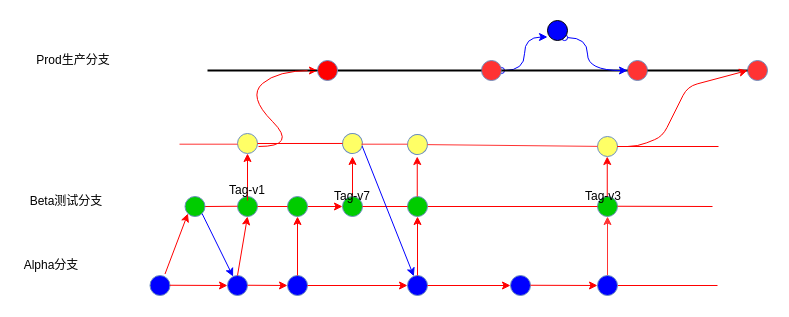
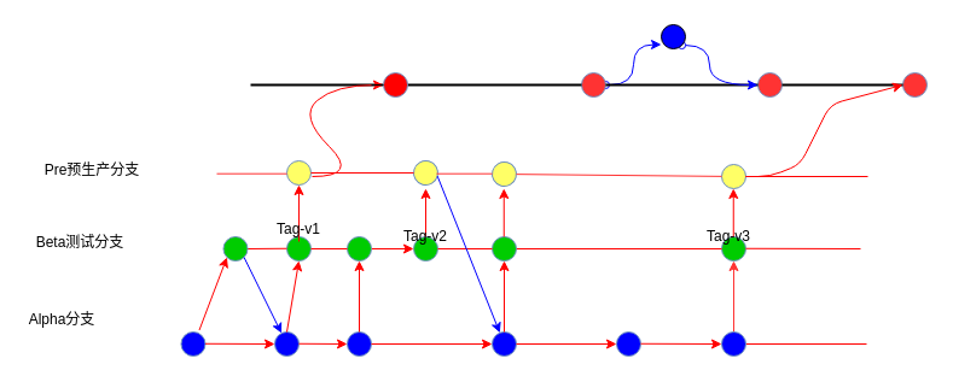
  <mxCell id="0" />
  <mxCell id="1" parent="0" />
  <mxCell id="2" style="edgeStyle=orthogonalEdgeStyle;curved=1;rounded=0;orthogonalLoop=1;jettySize=auto;html=1;exitX=1;exitY=0.5;exitDx=0;exitDy=0;entryX=0;entryY=0.825;entryDx=0;entryDy=0;entryPerimeter=0;startArrow=oval;startFill=0;endArrow=classic;endFill=1;strokeColor=#0000FF;" edge="1" parent="1" source="3" target="12"><mxGeometry relative="1" as="geometry" /></mxCell>
  <mxCell id="3" value="" style="ellipse;whiteSpace=wrap;html=1;aspect=fixed;strokeColor=#6c8ebf;fillColor=#FF3333;" vertex="1" parent="1"><mxGeometry x="481" y="60" width="20" height="20" as="geometry" /></mxCell>
  <mxCell id="4" value="" style="ellipse;whiteSpace=wrap;html=1;aspect=fixed;strokeColor=#6c8ebf;fillColor=#FF3333;" vertex="1" parent="1"><mxGeometry x="627" y="60" width="20" height="20" as="geometry" /></mxCell>
  <mxCell id="5" value="" style="ellipse;whiteSpace=wrap;html=1;aspect=fixed;strokeColor=#6c8ebf;fillColor=#FF3333;" vertex="1" parent="1"><mxGeometry x="747" y="60" width="20" height="20" as="geometry" /></mxCell>
  <mxCell id="6" value="" style="endArrow=none;html=1;entryX=0;entryY=0.5;entryDx=0;entryDy=0;strokeWidth=2;" edge="1" parent="1" source="16" target="3"><mxGeometry width="50" height="50" relative="1" as="geometry"><mxPoint x="307" y="70" as="sourcePoint" /><mxPoint x="357" y="20" as="targetPoint" /></mxGeometry></mxCell>
  <mxCell id="7" value="" style="endArrow=none;html=1;entryX=1;entryY=0.5;entryDx=0;entryDy=0;exitX=0;exitY=0.5;exitDx=0;exitDy=0;strokeWidth=2;" edge="1" parent="1" source="4" target="3"><mxGeometry width="50" height="50" relative="1" as="geometry"><mxPoint x="317" y="80" as="sourcePoint" /><mxPoint x="387" y="80" as="targetPoint" /></mxGeometry></mxCell>
  <mxCell id="8" value="" style="endArrow=none;html=1;entryX=0;entryY=0.5;entryDx=0;entryDy=0;exitX=1;exitY=0.5;exitDx=0;exitDy=0;jumpSize=6;arcSize=20;strokeWidth=2;" edge="1" parent="1" source="4" target="5"><mxGeometry width="50" height="50" relative="1" as="geometry"><mxPoint x="517" y="80" as="sourcePoint" /><mxPoint x="407" y="80" as="targetPoint" /></mxGeometry></mxCell>
  <mxCell id="9" value="" style="endArrow=none;html=1;strokeColor=#000000;entryX=0;entryY=0.5;entryDx=0;entryDy=0;strokeWidth=2;" edge="1" parent="1" target="16"><mxGeometry width="50" height="50" relative="1" as="geometry"><mxPoint x="207" y="70" as="sourcePoint" /><mxPoint x="267" y="40" as="targetPoint" /></mxGeometry></mxCell>
  <mxCell id="10" value="" style="ellipse;whiteSpace=wrap;html=1;aspect=fixed;strokeColor=#6c8ebf;fillColor=#FFFF66;" vertex="1" parent="1"><mxGeometry x="237" y="133" width="20" height="20" as="geometry" /></mxCell>
  <mxCell id="11" style="edgeStyle=orthogonalEdgeStyle;curved=1;rounded=0;orthogonalLoop=1;jettySize=auto;html=1;exitX=1;exitY=1;exitDx=0;exitDy=0;startArrow=oval;startFill=0;endArrow=classic;endFill=1;strokeColor=#0000FF;entryX=0;entryY=0.5;entryDx=0;entryDy=0;" edge="1" parent="1" source="12" target="4"><mxGeometry relative="1" as="geometry"><mxPoint x="477" y="70" as="targetPoint" /><Array as="points"><mxPoint x="587" y="37" /><mxPoint x="587" y="70" /></Array></mxGeometry></mxCell>
  <mxCell id="12" value="" style="ellipse;whiteSpace=wrap;html=1;aspect=fixed;fillColor=#0000FF;" vertex="1" parent="1"><mxGeometry x="547" y="20" width="20" height="20" as="geometry" /></mxCell>
  <mxCell id="13" value="" style="ellipse;whiteSpace=wrap;html=1;aspect=fixed;strokeColor=#6c8ebf;fillColor=#FFFF66;rotation=15;" vertex="1" parent="1"><mxGeometry x="342" y="133" width="20" height="20" as="geometry" /></mxCell>
  <mxCell id="14" value="" style="endArrow=none;html=1;exitX=1;exitY=0.5;exitDx=0;exitDy=0;strokeColor=#FF0000;" edge="1" parent="1" source="10" target="13"><mxGeometry width="50" height="50" relative="1" as="geometry"><mxPoint x="322" y="146" as="sourcePoint" /><mxPoint x="486" y="146" as="targetPoint" /></mxGeometry></mxCell>
  <mxCell id="15" value="" style="curved=1;endArrow=classic;html=1;strokeColor=#FF0000;entryX=0;entryY=0.5;entryDx=0;entryDy=0;" edge="1" parent="1" target="16"><mxGeometry width="50" height="50" relative="1" as="geometry"><mxPoint x="258" y="146" as="sourcePoint" /><mxPoint x="287" y="66" as="targetPoint" /><Array as="points"><mxPoint x="297" y="146" /><mxPoint x="247" y="96" /><mxPoint x="277" y="70" /></Array></mxGeometry></mxCell>
  <mxCell id="16" value="" style="ellipse;whiteSpace=wrap;html=1;aspect=fixed;strokeColor=#6c8ebf;fillColor=#FF0000;" vertex="1" parent="1"><mxGeometry x="317" y="60" width="20" height="20" as="geometry" /></mxCell>
  <mxCell id="17" value="" style="endArrow=none;html=1;entryX=0;entryY=0.5;entryDx=0;entryDy=0;" edge="1" parent="1" target="16"><mxGeometry width="50" height="50" relative="1" as="geometry"><mxPoint x="307" y="70" as="sourcePoint" /><mxPoint x="487" y="70" as="targetPoint" /></mxGeometry></mxCell>
  <mxCell id="18" value="" style="group" vertex="1" connectable="0" parent="1"><mxGeometry x="30.5" y="131" width="90" height="30" as="geometry" /></mxCell>
+ <mxCell id="19" value="Pre预生产分支" style="text;html=1;strokeColor=none;fillColor=none;align=center;verticalAlign=middle;whiteSpace=wrap;rounded=0;" vertex="1" parent="18"><mxGeometry width="90" height="20" as="geometry" /></mxCell>
  <mxCell id="20" value="" style="group" vertex="1" connectable="0" parent="1"><mxGeometry y="50" width="85" height="30" as="geometry" x="28" /></mxCell>
- <mxCell id="21" value="Prod生产分支" style="text;html=1;strokeColor=none;fillColor=none;align=center;verticalAlign=middle;whiteSpace=wrap;rounded=0;" vertex="1" parent="20"><mxGeometry x="5" width="80" height="20" as="geometry" /></mxCell>
  <mxCell id="22" value="" style="ellipse;whiteSpace=wrap;html=1;aspect=fixed;strokeColor=#6c8ebf;fillColor=#FFFF66;rotation=0;" vertex="1" parent="1"><mxGeometry x="597" y="136" width="20" height="20" as="geometry" /></mxCell>
  <mxCell id="23" value="" style="endArrow=none;html=1;strokeColor=#FF0000;strokeWidth=1;" edge="1" parent="1"><mxGeometry width="50" height="50" relative="1" as="geometry"><mxPoint x="617" y="146" as="sourcePoint" /><mxPoint x="718" y="146" as="targetPoint" /></mxGeometry></mxCell>
  <mxCell id="24" value="" style="ellipse;whiteSpace=wrap;html=1;aspect=fixed;strokeColor=#6c8ebf;fillColor=#00CC00;" vertex="1" parent="1"><mxGeometry x="237" y="196" width="20" height="20" as="geometry" /></mxCell>
  <mxCell id="25" value="" style="ellipse;whiteSpace=wrap;html=1;aspect=fixed;strokeColor=#6c8ebf;fillColor=#00CC00;" vertex="1" parent="1"><mxGeometry x="342" y="196" width="20" height="20" as="geometry" /></mxCell>
  <mxCell id="26" value="" style="ellipse;whiteSpace=wrap;html=1;aspect=fixed;strokeColor=#6c8ebf;fillColor=#00CC00;" vertex="1" parent="1"><mxGeometry x="597" y="196" width="20" height="20" as="geometry" /></mxCell>
  <mxCell id="27" value="" style="endArrow=classic;html=1;strokeColor=#FF0000;strokeWidth=1;entryX=0;entryY=0.5;entryDx=0;entryDy=0;" edge="1" parent="1" target="5"><mxGeometry width="50" height="50" relative="1" as="geometry"><mxPoint x="617" y="146" as="sourcePoint" /><mxPoint x="662" y="86" as="targetPoint" /><Array as="points"><mxPoint x="637" y="146" /><mxPoint x="662" y="136" /><mxPoint x="687" y="86" /></Array></mxGeometry></mxCell>
  <mxCell id="28" value="" style="endArrow=classic;html=1;strokeColor=#FF0000;strokeWidth=1;exitX=1;exitY=0.5;exitDx=0;exitDy=0;entryX=0;entryY=0.5;entryDx=0;entryDy=0;endFill=1;" edge="1" parent="1" source="34" target="25"><mxGeometry width="50" height="50" relative="1" as="geometry"><mxPoint x="447" y="236" as="sourcePoint" /><mxPoint x="347" y="206" as="targetPoint" /></mxGeometry></mxCell>
  <mxCell id="29" value="" style="endArrow=none;html=1;strokeColor=#FF0000;strokeWidth=1;entryX=0;entryY=0.5;entryDx=0;entryDy=0;" edge="1" parent="1" source="41"><mxGeometry width="50" height="50" relative="1" as="geometry"><mxPoint x="207" y="206" as="sourcePoint" /><mxPoint x="237" y="205.75" as="targetPoint" /></mxGeometry></mxCell>
  <mxCell id="30" value="" style="endArrow=none;html=1;strokeColor=#FF0000;strokeWidth=1;exitX=1;exitY=0.5;exitDx=0;exitDy=0;" edge="1" parent="1"><mxGeometry width="50" height="50" relative="1" as="geometry"><mxPoint x="617" y="205.75" as="sourcePoint" /><mxPoint x="712" y="206" as="targetPoint" /></mxGeometry></mxCell>
  <mxCell id="31" value="" style="endArrow=classic;html=1;strokeColor=#FF0000;strokeWidth=1;entryX=0.5;entryY=1;entryDx=0;entryDy=0;exitX=0.5;exitY=1;exitDx=0;exitDy=0;" edge="1" parent="1" source="69" target="10"><mxGeometry width="50" height="50" relative="1" as="geometry"><mxPoint x="247" y="196" as="sourcePoint" /><mxPoint x="297" y="146" as="targetPoint" /></mxGeometry></mxCell>
  <mxCell id="32" value="" style="endArrow=classic;html=1;strokeColor=#FF0000;strokeWidth=1;entryX=0.5;entryY=1;entryDx=0;entryDy=0;" edge="1" parent="1"><mxGeometry width="50" height="50" relative="1" as="geometry"><mxPoint x="352" y="196" as="sourcePoint" /><mxPoint x="352" y="156" as="targetPoint" /></mxGeometry></mxCell>
  <mxCell id="33" value="" style="endArrow=classic;html=1;strokeColor=#FF0000;strokeWidth=1;entryX=0.5;entryY=1;entryDx=0;entryDy=0;" edge="1" parent="1"><mxGeometry width="50" height="50" relative="1" as="geometry"><mxPoint x="606.75" y="196" as="sourcePoint" /><mxPoint x="606.75" y="156" as="targetPoint" /></mxGeometry></mxCell>
  <mxCell id="34" value="" style="ellipse;whiteSpace=wrap;html=1;aspect=fixed;strokeColor=#6c8ebf;fillColor=#00CC00;" vertex="1" parent="1"><mxGeometry x="287" y="196" width="20" height="20" as="geometry" /></mxCell>
  <mxCell id="35" value="" style="endArrow=none;html=1;strokeColor=#FF0000;strokeWidth=1;exitX=1;exitY=0.5;exitDx=0;exitDy=0;entryX=0;entryY=0.5;entryDx=0;entryDy=0;" edge="1" parent="1" source="24" target="34"><mxGeometry width="50" height="50" relative="1" as="geometry"><mxPoint x="257" y="206" as="sourcePoint" /><mxPoint x="352" y="206" as="targetPoint" /></mxGeometry></mxCell>
  <mxCell id="36" value="" style="ellipse;whiteSpace=wrap;html=1;aspect=fixed;strokeColor=#6c8ebf;fillColor=#0000FF;" vertex="1" parent="1"><mxGeometry x="227" y="275" width="20" height="20" as="geometry" /></mxCell>
  <mxCell id="37" value="" style="ellipse;whiteSpace=wrap;html=1;aspect=fixed;strokeColor=#6c8ebf;fillColor=#0000FF;" vertex="1" parent="1"><mxGeometry x="287" y="275" width="20" height="20" as="geometry" /></mxCell>
  <mxCell id="38" value="" style="ellipse;whiteSpace=wrap;html=1;aspect=fixed;strokeColor=#6c8ebf;fillColor=#0000FF;" vertex="1" parent="1"><mxGeometry x="407" y="275" width="20" height="20" as="geometry" /></mxCell>
  <mxCell id="39" value="" style="ellipse;whiteSpace=wrap;html=1;aspect=fixed;strokeColor=#6c8ebf;fillColor=#0000FF;" vertex="1" parent="1"><mxGeometry x="510" y="275" width="20" height="20" as="geometry" /></mxCell>
  <mxCell id="40" value="" style="endArrow=none;html=1;strokeColor=#FF0000;strokeWidth=1;" edge="1" parent="1" source="46"><mxGeometry width="50" height="50" relative="1" as="geometry"><mxPoint x="372" y="206" as="sourcePoint" /><mxPoint x="447" y="206" as="targetPoint" /></mxGeometry></mxCell>
  <mxCell id="41" value="" style="ellipse;whiteSpace=wrap;html=1;aspect=fixed;strokeColor=#6c8ebf;fillColor=#00CC00;" vertex="1" parent="1"><mxGeometry x="184.5" y="196" width="20" height="20" as="geometry" /></mxCell>
  <mxCell id="42" value="" style="endArrow=none;html=1;strokeColor=#FF0000;strokeWidth=1;" edge="1" parent="1"><mxGeometry width="50" height="50" relative="1" as="geometry"><mxPoint x="207" y="206" as="sourcePoint" /><mxPoint x="207" y="206" as="targetPoint" /></mxGeometry></mxCell>
  <mxCell id="43" value="" style="endArrow=none;html=1;strokeColor=#FF0000;strokeWidth=1;entryX=0;entryY=0.5;entryDx=0;entryDy=0;exitX=1;exitY=0.5;exitDx=0;exitDy=0;" edge="1" parent="1" source="46" target="26"><mxGeometry width="50" height="50" relative="1" as="geometry"><mxPoint x="477" y="206" as="sourcePoint" /><mxPoint x="530" y="206" as="targetPoint" /></mxGeometry></mxCell>
  <mxCell id="44" value="Tag-v3" style="text;html=1;strokeColor=none;fillColor=none;align=center;verticalAlign=middle;whiteSpace=wrap;rounded=0;" vertex="1" parent="1"><mxGeometry x="583" y="186" width="40" height="20" as="geometry" /></mxCell>
  <mxCell id="45" value="" style="ellipse;whiteSpace=wrap;html=1;aspect=fixed;strokeColor=#6c8ebf;fillColor=#FFFF66;rotation=15;" vertex="1" parent="1"><mxGeometry x="407" y="134" width="20" height="20" as="geometry" /></mxCell>
  <mxCell id="46" value="" style="ellipse;whiteSpace=wrap;html=1;aspect=fixed;strokeColor=#6c8ebf;fillColor=#00CC00;" vertex="1" parent="1"><mxGeometry x="407" y="196" width="20" height="20" as="geometry" /></mxCell>
  <mxCell id="47" value="" style="endArrow=none;html=1;strokeColor=#FF0000;strokeWidth=1;exitX=0.75;exitY=1;exitDx=0;exitDy=0;" edge="1" parent="1" source="60" target="46"><mxGeometry width="50" height="50" relative="1" as="geometry"><mxPoint x="362" y="206" as="sourcePoint" /><mxPoint x="447" y="206" as="targetPoint" /></mxGeometry></mxCell>
  <mxCell id="48" value="" style="endArrow=classic;html=1;strokeColor=#FF0000;strokeWidth=1;entryX=0.5;entryY=1;entryDx=0;entryDy=0;" edge="1" parent="1"><mxGeometry width="50" height="50" relative="1" as="geometry"><mxPoint x="416.75" y="196" as="sourcePoint" /><mxPoint x="416.75" y="156" as="targetPoint" /></mxGeometry></mxCell>
  <mxCell id="49" value="" style="ellipse;whiteSpace=wrap;html=1;aspect=fixed;strokeColor=#6c8ebf;fillColor=#0000FF;" vertex="1" parent="1"><mxGeometry x="149.5" y="275" width="20" height="20" as="geometry" /></mxCell>
  <mxCell id="50" value="" style="endArrow=classic;html=1;strokeColor=#FF0000;strokeWidth=1;exitX=0.75;exitY=-0.075;exitDx=0;exitDy=0;exitPerimeter=0;entryX=0;entryY=1;entryDx=0;entryDy=0;" edge="1" parent="1" source="49" target="41"><mxGeometry width="50" height="50" relative="1" as="geometry"><mxPoint x="162" y="286" as="sourcePoint" /><mxPoint x="212" y="236" as="targetPoint" /></mxGeometry></mxCell>
  <mxCell id="51" value="" style="endArrow=classic;html=1;strokeWidth=1;exitX=1;exitY=1;exitDx=0;exitDy=0;strokeColor=#0000FF;" edge="1" parent="1" source="41" target="36"><mxGeometry width="50" height="50" relative="1" as="geometry"><mxPoint x="202" y="246" as="sourcePoint" /><mxPoint x="252" y="196" as="targetPoint" /></mxGeometry></mxCell>
  <mxCell id="52" value="" style="endArrow=classic;html=1;strokeColor=#FF0000;strokeWidth=1;" edge="1" parent="1"><mxGeometry width="50" height="50" relative="1" as="geometry"><mxPoint x="237" y="275" as="sourcePoint" /><mxPoint x="247" y="216" as="targetPoint" /></mxGeometry></mxCell>
  <mxCell id="53" value="" style="endArrow=classic;html=1;strokeColor=#FF0000;strokeWidth=1;entryX=0;entryY=0.5;entryDx=0;entryDy=0;endFill=1;" edge="1" parent="1" target="36"><mxGeometry width="50" height="50" relative="1" as="geometry"><mxPoint x="169.5" y="284.75" as="sourcePoint" /><mxPoint x="214.5" y="284.75" as="targetPoint" /></mxGeometry></mxCell>
  <mxCell id="54" value="" style="endArrow=classic;html=1;strokeColor=#FF0000;strokeWidth=1;endFill=1;" edge="1" parent="1"><mxGeometry width="50" height="50" relative="1" as="geometry"><mxPoint x="247" y="284.75" as="sourcePoint" /><mxPoint x="287" y="285" as="targetPoint" /></mxGeometry></mxCell>
  <mxCell id="55" value="" style="endArrow=classic;html=1;strokeColor=#FF0000;strokeWidth=1;entryX=0;entryY=0.5;entryDx=0;entryDy=0;exitX=1;exitY=0.5;exitDx=0;exitDy=0;endFill=1;" edge="1" parent="1" source="37" target="38"><mxGeometry width="50" height="50" relative="1" as="geometry"><mxPoint x="362" y="284.75" as="sourcePoint" /><mxPoint x="407" y="284.75" as="targetPoint" /></mxGeometry></mxCell>
  <mxCell id="56" value="" style="endArrow=classic;html=1;strokeColor=#FF0000;strokeWidth=1;exitX=1;exitY=0.5;exitDx=0;exitDy=0;endFill=1;" edge="1" parent="1" source="38" target="39"><mxGeometry width="50" height="50" relative="1" as="geometry"><mxPoint x="456" y="284.75" as="sourcePoint" /><mxPoint x="501" y="284.75" as="targetPoint" /></mxGeometry></mxCell>
  <mxCell id="57" value="" style="endArrow=classic;html=1;strokeColor=#FF0000;strokeWidth=1;entryX=0;entryY=0.5;entryDx=0;entryDy=0;endFill=1;" edge="1" parent="1" target="67"><mxGeometry width="50" height="50" relative="1" as="geometry"><mxPoint x="530" y="284.75" as="sourcePoint" /><mxPoint x="575" y="284.75" as="targetPoint" /></mxGeometry></mxCell>
  <mxCell id="58" value="" style="endArrow=none;html=1;strokeColor=#FF0000;strokeWidth=1;" edge="1" parent="1" source="67"><mxGeometry width="50" height="50" relative="1" as="geometry"><mxPoint x="607" y="284.75" as="sourcePoint" /><mxPoint x="717" y="285" as="targetPoint" /></mxGeometry></mxCell>
  <mxCell id="59" value="" style="endArrow=classic;html=1;strokeColor=#FF0000;strokeWidth=1;entryX=0.5;entryY=1;entryDx=0;entryDy=0;exitX=0.5;exitY=0;exitDx=0;exitDy=0;" edge="1" parent="1" source="37" target="34"><mxGeometry width="50" height="50" relative="1" as="geometry"><mxPoint x="292" y="275" as="sourcePoint" /><mxPoint x="342" y="225" as="targetPoint" /></mxGeometry></mxCell>
- <mxCell id="60" value="Tag-v7" style="text;html=1;strokeColor=none;fillColor=none;align=center;verticalAlign=middle;whiteSpace=wrap;rounded=0;" vertex="1" parent="1"><mxGeometry x="332" y="186" width="40" height="20" as="geometry" /></mxCell>
+ <mxCell id="60" value="Tag-v2" style="text;html=1;strokeColor=none;fillColor=none;align=center;verticalAlign=middle;whiteSpace=wrap;rounded=0;" vertex="1" parent="1"><mxGeometry x="332" y="186" width="40" height="20" as="geometry" /></mxCell>
  <mxCell id="61" value="" style="endArrow=none;html=1;strokeColor=#FF0000;strokeWidth=1;" edge="1" parent="1" source="25" target="60"><mxGeometry width="50" height="50" relative="1" as="geometry"><mxPoint x="362" y="206" as="sourcePoint" /><mxPoint x="407" y="206" as="targetPoint" /></mxGeometry></mxCell>
  <mxCell id="62" value="Beta测试分支" style="text;html=1;strokeColor=none;fillColor=none;align=center;verticalAlign=middle;whiteSpace=wrap;rounded=0;" vertex="1" parent="1"><mxGeometry x="20.5" y="191" width="90" height="20" as="geometry" /></mxCell>
  <mxCell id="63" value="Alpha分支" style="text;html=1;strokeColor=none;fillColor=none;align=center;verticalAlign=middle;whiteSpace=wrap;rounded=0;" vertex="1" parent="1"><mxGeometry x="20.5" y="255" width="60" height="20" as="geometry" /></mxCell>
  <mxCell id="64" value="" style="endArrow=classic;html=1;strokeWidth=1;exitX=1;exitY=0.5;exitDx=0;exitDy=0;strokeColor=#0000FF;" edge="1" parent="1" source="13" target="38"><mxGeometry width="50" height="50" relative="1" as="geometry"><mxPoint x="417" y="216" as="sourcePoint" /><mxPoint x="467" y="166" as="targetPoint" /></mxGeometry></mxCell>
  <mxCell id="65" value="" style="endArrow=classic;html=1;strokeColor=#FF0000;strokeWidth=1;exitX=0.5;exitY=0;exitDx=0;exitDy=0;entryX=0.5;entryY=1;entryDx=0;entryDy=0;" edge="1" parent="1" source="38" target="46"><mxGeometry width="50" height="50" relative="1" as="geometry"><mxPoint x="417" y="216" as="sourcePoint" /><mxPoint x="467" y="166" as="targetPoint" /></mxGeometry></mxCell>
  <mxCell id="66" value="" style="endArrow=classic;html=1;strokeWidth=1;exitX=0.5;exitY=0;exitDx=0;exitDy=0;strokeColor=#FF3333;" edge="1" parent="1" source="67"><mxGeometry width="50" height="50" relative="1" as="geometry"><mxPoint x="557" y="266" as="sourcePoint" /><mxPoint x="607" y="216" as="targetPoint" /></mxGeometry></mxCell>
  <mxCell id="67" value="" style="ellipse;whiteSpace=wrap;html=1;aspect=fixed;strokeColor=#6c8ebf;fillColor=#0000FF;" vertex="1" parent="1"><mxGeometry x="597" y="275" width="20" height="20" as="geometry" /></mxCell>
  <mxCell id="68" value="" style="endArrow=none;html=1;strokeColor=#FF0000;strokeWidth=1;" edge="1" parent="1" target="67"><mxGeometry width="50" height="50" relative="1" as="geometry"><mxPoint x="607" y="284.75" as="sourcePoint" /><mxPoint x="652" y="284.75" as="targetPoint" /></mxGeometry></mxCell>
  <mxCell id="69" value="Tag-v1" style="text;html=1;strokeColor=none;fillColor=none;align=center;verticalAlign=middle;whiteSpace=wrap;rounded=0;" vertex="1" parent="1"><mxGeometry x="227" y="180" width="40" height="20" as="geometry" /></mxCell>
  <mxCell id="70" value="" style="endArrow=none;html=1;strokeColor=#FF3333;strokeWidth=1;" edge="1" parent="1" source="45" target="22"><mxGeometry width="50" height="50" relative="1" as="geometry"><mxPoint x="488" y="146" as="sourcePoint" /><mxPoint x="558" y="146" as="targetPoint" /></mxGeometry></mxCell>
  <mxCell id="71" value="" style="endArrow=none;html=1;strokeColor=#FF3333;strokeWidth=1;" edge="1" parent="1"><mxGeometry width="50" height="50" relative="1" as="geometry"><mxPoint x="361" y="143.7" as="sourcePoint" /><mxPoint x="407" y="143.7" as="targetPoint" /></mxGeometry></mxCell>
  <mxCell id="72" value="" style="endArrow=none;html=1;strokeColor=#FF3333;strokeWidth=1;" edge="1" parent="1"><mxGeometry width="50" height="50" relative="1" as="geometry"><mxPoint x="179" y="143.7" as="sourcePoint" /><mxPoint x="237" y="143.7" as="targetPoint" /></mxGeometry></mxCell>
